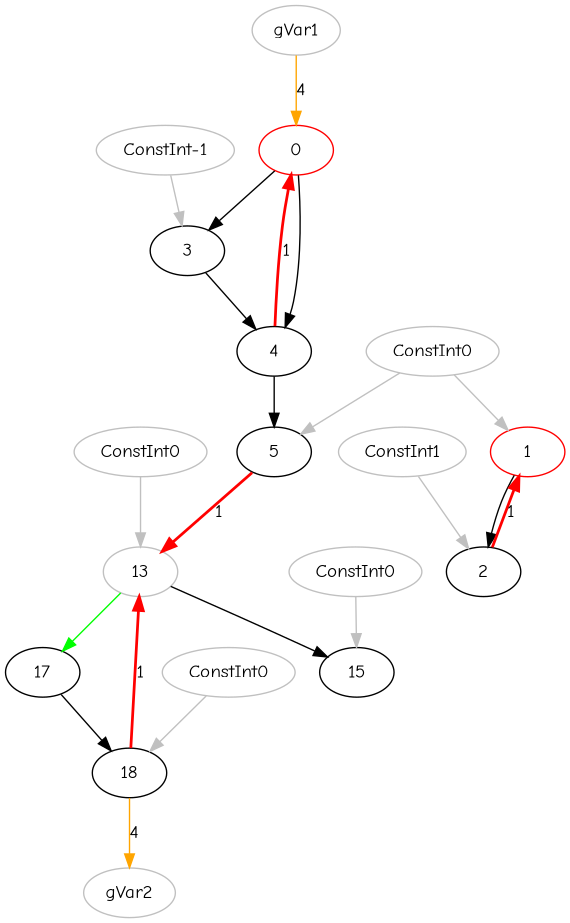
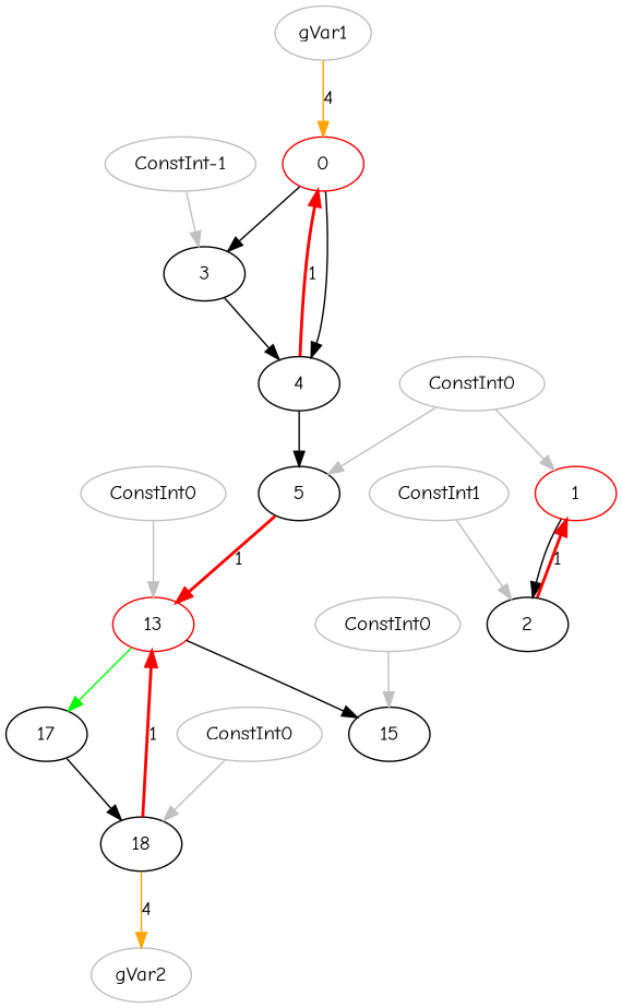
  digraph {
    fontname="Comic Neue"
    node [color=gray fontname="Comic Neue"]
    edge [fontname="Comic Neue"]
    n1 [color=red label=0]
    n2 [color=black label=3]
    n3 [color=black label=4]
    n4 [color=black label=5]
    n5 [color=red label=1]
    n6 [color=black label=2]
    n7 [color=black label=17]
    n8 [color=black label=18]
-   n9 [label=13]
+   n9 [color=red label=13]
    n10 [color=black label=15]
    n11 [label=gVar1]
    n12 [label=ConstInt0]
    n13 [label=ConstInt1]
    n14 [label="ConstInt-1"]
    n15 [label=gVar2]
    n16 [label=ConstInt0]
    n17 [label=ConstInt0]
    n18 [label=ConstInt0]
    n1 -> n2
    n1 -> n3
    n2 -> n3
    n3 -> n1 [color=red label=1 style=bold]
    n3 -> n4
    n4 -> n9 [color=red label=1 style=bold]
    n5 -> n6
    n6 -> n5 [color=red label=1 style=bold]
    n7 -> n8
    n8 -> n9 [color=red label=1 style=bold]
    n8 -> n15 [color=orange label=4]
    n9 -> n7 [color=green]
    n9 -> n10
    n11 -> n1 [color=orange label=4]
    n12 -> n4 [color=gray]
    n12 -> n5 [color=gray]
    n13 -> n6 [color=gray]
    n14 -> n2 [color=gray]
    n16 -> n9 [color=gray]
    n17 -> n10 [color=gray]
    n18 -> n8 [color=gray]
  }
